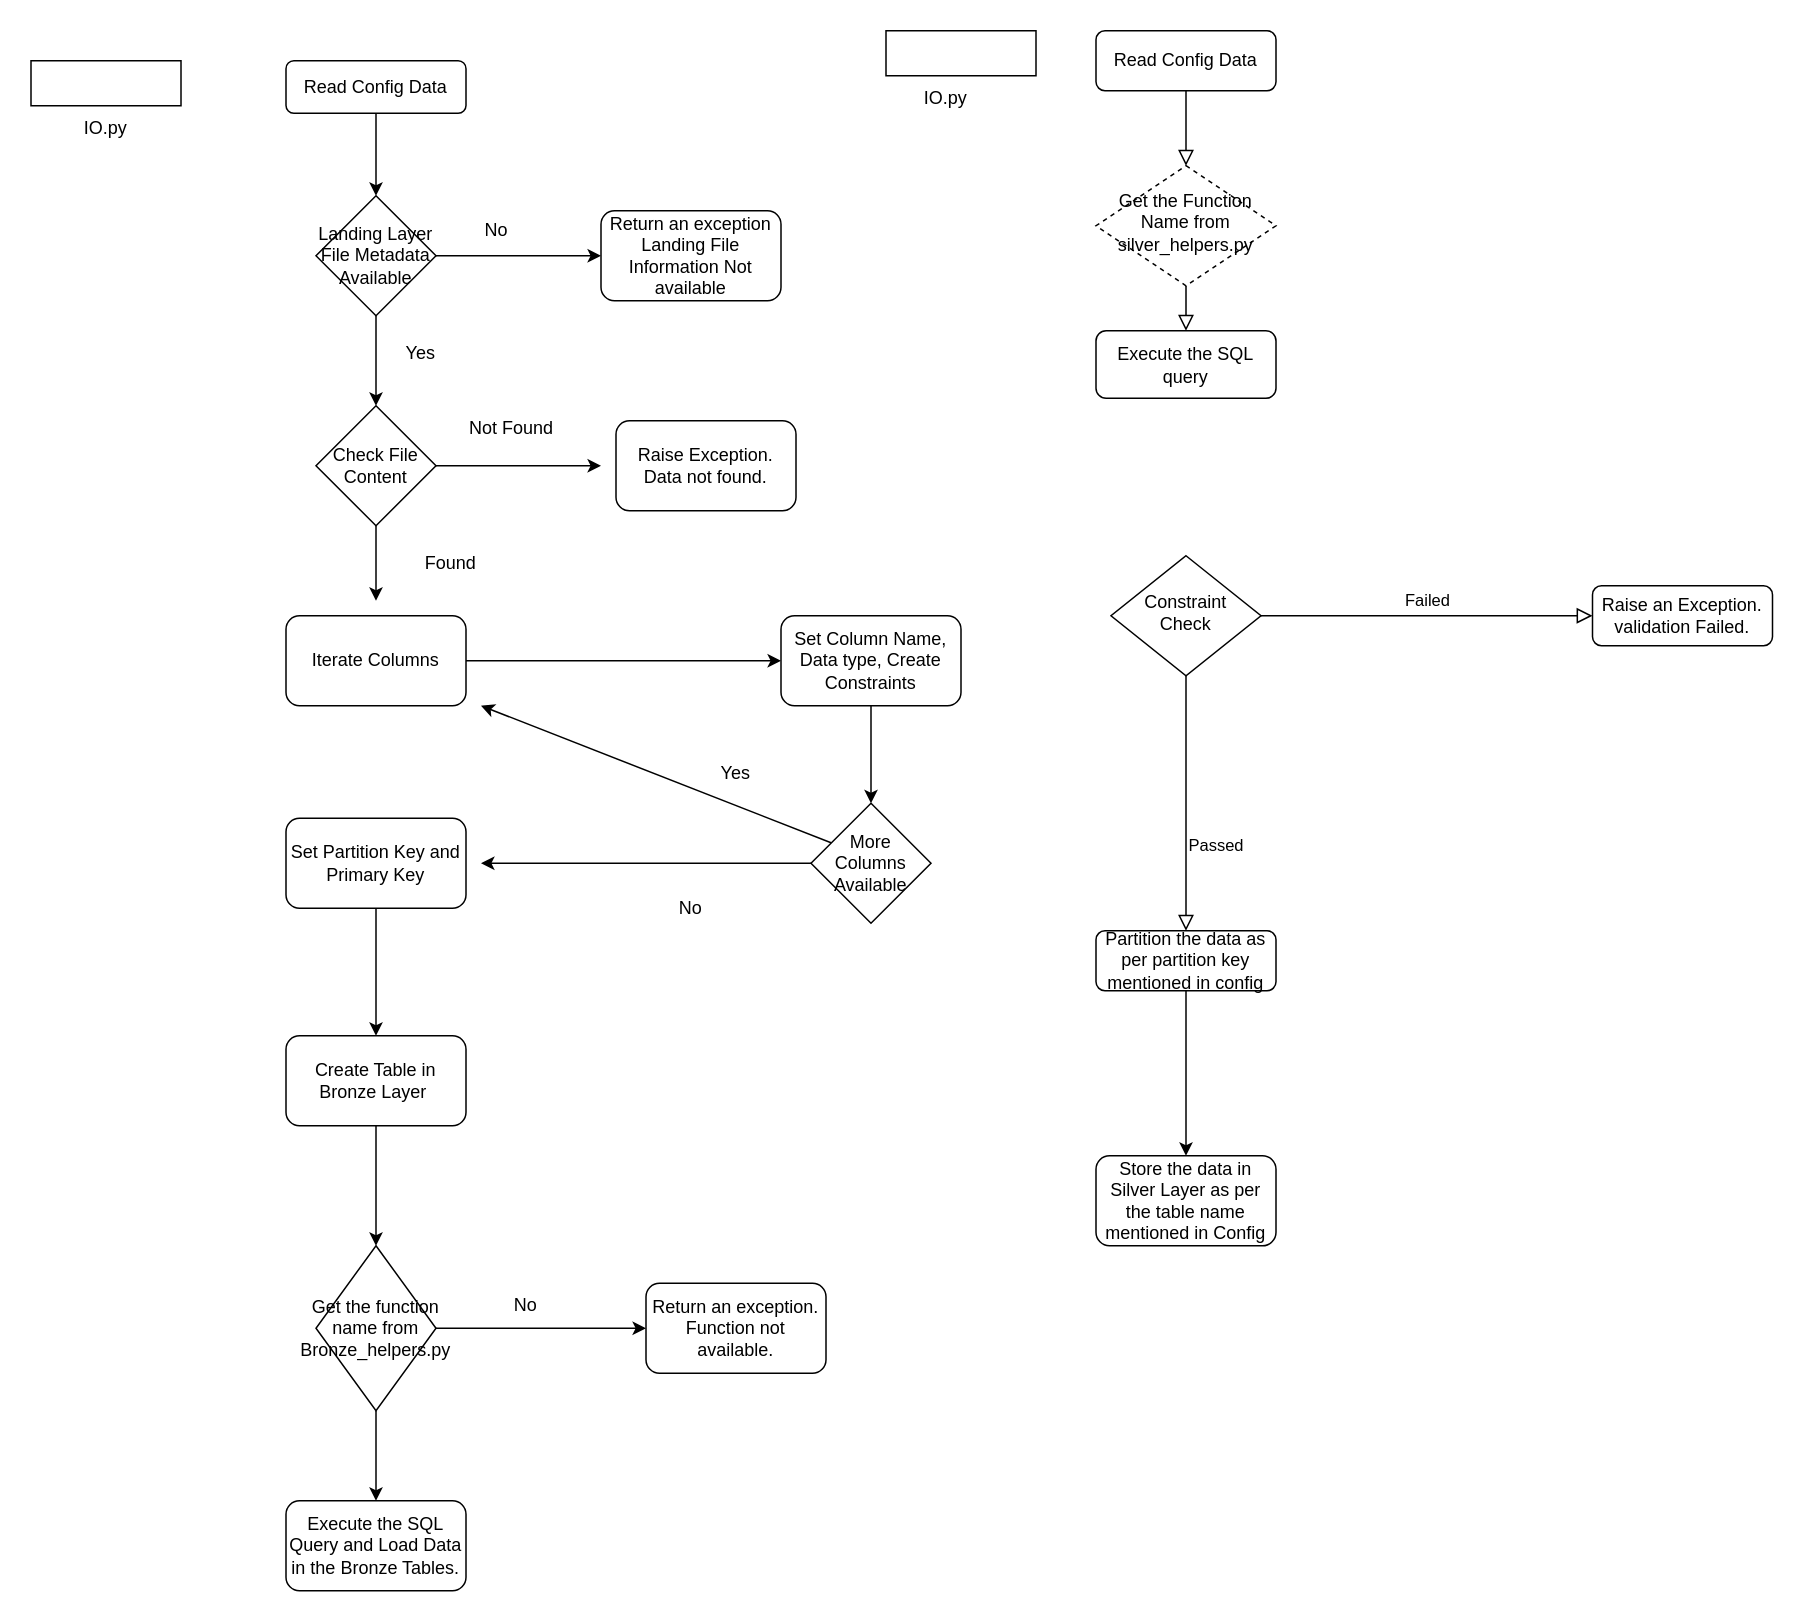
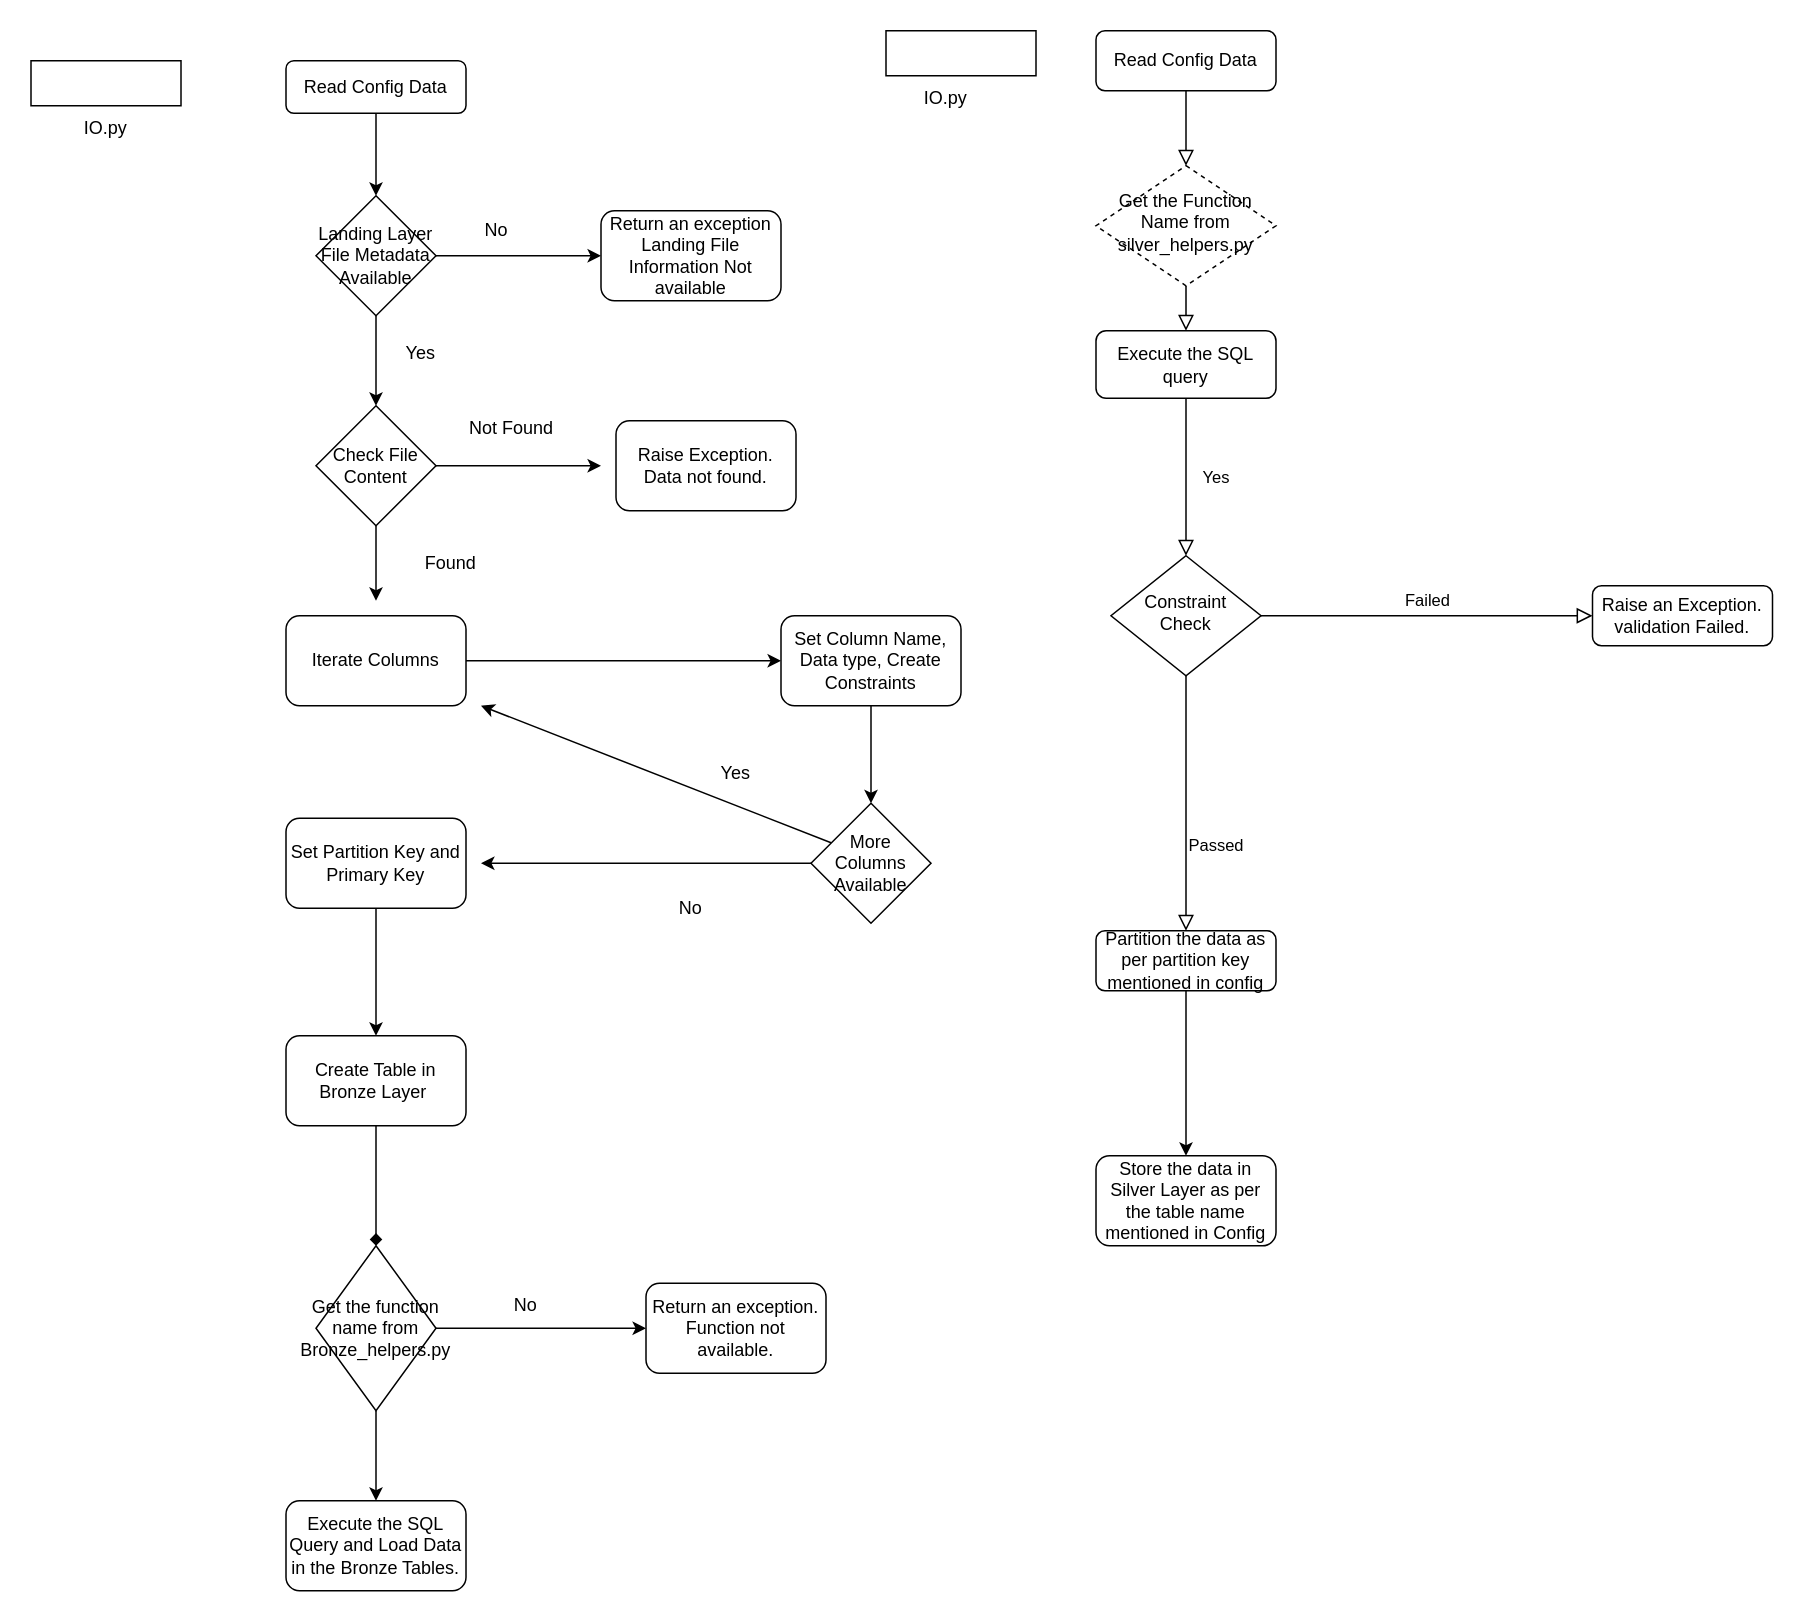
  <mxCell id="0" />
  <mxCell id="1" parent="0" />
  <mxCell id="2" value="" style="rounded=0;html=1;jettySize=auto;orthogonalLoop=1;fontSize=11;endArrow=block;endFill=0;endSize=8;strokeWidth=1;shadow=0;labelBackgroundColor=none;edgeStyle=orthogonalEdgeStyle;" parent="1" source="3" target="5" edge="1"><mxGeometry relative="1" as="geometry" /></mxCell>
  <mxCell id="3" value="Read Config Data" style="rounded=1;whiteSpace=wrap;html=1;fontSize=12;glass=0;strokeWidth=1;shadow=0;" parent="1" vertex="1"><mxGeometry x="730" y="20" width="120" height="40" as="geometry" /></mxCell>
+ <mxCell id="4" value="Yes" style="rounded=0;html=1;jettySize=auto;orthogonalLoop=1;fontSize=11;endArrow=block;endFill=0;endSize=8;strokeWidth=1;shadow=0;labelBackgroundColor=none;edgeStyle=orthogonalEdgeStyle;" parent="1" source="15" target="8" edge="1"><mxGeometry y="20" relative="1" as="geometry"><mxPoint as="offset" /></mxGeometry></mxCell>
  <mxCell id="5" value="Get the Function Name from silver_helpers.py" style="rhombus;whiteSpace=wrap;html=1;shadow=0;fontFamily=Helvetica;fontSize=12;align=center;strokeWidth=1;spacing=6;spacingTop=-4;dashed=1;" parent="1" vertex="1"><mxGeometry x="730" y="110" width="120" height="80" as="geometry" /></mxCell>
  <mxCell id="6" value="Passed" style="rounded=0;html=1;jettySize=auto;orthogonalLoop=1;fontSize=11;endArrow=block;endFill=0;endSize=8;strokeWidth=1;shadow=0;labelBackgroundColor=none;edgeStyle=orthogonalEdgeStyle;" parent="1" source="8" target="10" edge="1"><mxGeometry x="0.333" y="20" relative="1" as="geometry"><mxPoint as="offset" /></mxGeometry></mxCell>
  <mxCell id="7" value="Failed" style="edgeStyle=orthogonalEdgeStyle;rounded=0;html=1;jettySize=auto;orthogonalLoop=1;fontSize=11;endArrow=block;endFill=0;endSize=8;strokeWidth=1;shadow=0;labelBackgroundColor=none;" parent="1" source="8" target="11" edge="1"><mxGeometry y="10" relative="1" as="geometry"><mxPoint as="offset" /></mxGeometry></mxCell>
  <mxCell id="8" value="Constraint Check" style="rhombus;whiteSpace=wrap;html=1;shadow=0;fontFamily=Helvetica;fontSize=12;align=center;strokeWidth=1;spacing=6;spacingTop=-4;" parent="1" vertex="1"><mxGeometry x="740" y="370" width="100" height="80" as="geometry" /></mxCell>
  <mxCell id="9" value="" style="edgeStyle=orthogonalEdgeStyle;rounded=0;orthogonalLoop=1;jettySize=auto;html=1;" parent="1" source="10" target="16" edge="1"><mxGeometry relative="1" as="geometry" /></mxCell>
  <mxCell id="10" value="Partition the data as per partition key mentioned in config" style="rounded=1;whiteSpace=wrap;html=1;fontSize=12;glass=0;strokeWidth=1;shadow=0;" parent="1" vertex="1"><mxGeometry x="730" y="620" width="120" height="40" as="geometry" /></mxCell>
  <mxCell id="11" value="Raise an Exception. validation Failed." style="rounded=1;whiteSpace=wrap;html=1;fontSize=12;glass=0;strokeWidth=1;shadow=0;" parent="1" vertex="1"><mxGeometry x="1061" y="390" width="120" height="40" as="geometry" /></mxCell>
  <mxCell id="12" value="" style="rounded=0;whiteSpace=wrap;html=1;" parent="1" vertex="1"><mxGeometry x="590" y="20" width="100" height="30" as="geometry" /></mxCell>
  <mxCell id="13" value="IO.py" style="text;html=1;align=center;verticalAlign=middle;whiteSpace=wrap;rounded=0;" parent="1" vertex="1"><mxGeometry x="600" y="50" width="60" height="30" as="geometry" /></mxCell>
  <mxCell id="14" value="" style="rounded=0;html=1;jettySize=auto;orthogonalLoop=1;fontSize=11;endArrow=block;endFill=0;endSize=8;strokeWidth=1;shadow=0;labelBackgroundColor=none;edgeStyle=orthogonalEdgeStyle;" parent="1" source="5" target="15" edge="1"><mxGeometry y="20" relative="1" as="geometry"><mxPoint as="offset" /><mxPoint x="790" y="190" as="sourcePoint" /><mxPoint x="790" y="230" as="targetPoint" /></mxGeometry></mxCell>
  <mxCell id="15" value="Execute the SQL query" style="rounded=1;whiteSpace=wrap;html=1;" parent="1" vertex="1"><mxGeometry x="730" y="220" width="120" height="45" as="geometry" /></mxCell>
  <mxCell id="16" value="Store the data in Silver Layer as per the table name mentioned in Config" style="rounded=1;whiteSpace=wrap;html=1;" parent="1" vertex="1"><mxGeometry x="730" y="770" width="120" height="60" as="geometry" /></mxCell>
  <mxCell id="17" value="" style="rounded=0;whiteSpace=wrap;html=1;" parent="1" vertex="1"><mxGeometry x="20" y="40" width="100" height="30" as="geometry" /></mxCell>
  <mxCell id="18" value="IO.py" style="text;html=1;align=center;verticalAlign=middle;whiteSpace=wrap;rounded=0;" parent="1" vertex="1"><mxGeometry x="40" y="70" width="60" height="30" as="geometry" /></mxCell>
  <mxCell id="19" value="" style="edgeStyle=orthogonalEdgeStyle;rounded=0;orthogonalLoop=1;jettySize=auto;html=1;" parent="1" source="20" target="23" edge="1"><mxGeometry relative="1" as="geometry" /></mxCell>
  <mxCell id="20" value="Read Config Data" style="rounded=1;whiteSpace=wrap;html=1;" parent="1" vertex="1"><mxGeometry x="190" y="40" width="120" height="35" as="geometry" /></mxCell>
  <mxCell id="21" value="" style="edgeStyle=orthogonalEdgeStyle;rounded=0;orthogonalLoop=1;jettySize=auto;html=1;" parent="1" source="23" target="24" edge="1"><mxGeometry relative="1" as="geometry" /></mxCell>
  <mxCell id="22" style="edgeStyle=orthogonalEdgeStyle;rounded=0;orthogonalLoop=1;jettySize=auto;html=1;exitX=0.5;exitY=1;exitDx=0;exitDy=0;entryX=0.5;entryY=0;entryDx=0;entryDy=0;" parent="1" source="23" edge="1"><mxGeometry relative="1" as="geometry"><mxPoint x="250" y="270" as="targetPoint" /></mxGeometry></mxCell>
  <mxCell id="23" value="Landing Layer File Metadata Available" style="rhombus;whiteSpace=wrap;html=1;" parent="1" vertex="1"><mxGeometry x="210" y="130" width="80" height="80" as="geometry" /></mxCell>
  <mxCell id="24" value="Return an exception Landing File Information Not available" style="rounded=1;whiteSpace=wrap;html=1;" parent="1" vertex="1"><mxGeometry x="400" y="140" width="120" height="60" as="geometry" /></mxCell>
  <mxCell id="25" value="No" style="text;html=1;align=center;verticalAlign=middle;resizable=0;points=[];autosize=1;strokeColor=none;fillColor=none;" parent="1" vertex="1"><mxGeometry x="310" y="138" width="40" height="30" as="geometry" /></mxCell>
  <mxCell id="26" value="" style="edgeStyle=orthogonalEdgeStyle;rounded=0;orthogonalLoop=1;jettySize=auto;html=1;" parent="1" source="28" edge="1"><mxGeometry relative="1" as="geometry"><mxPoint x="400" y="310" as="targetPoint" /></mxGeometry></mxCell>
  <mxCell id="27" value="" style="edgeStyle=orthogonalEdgeStyle;rounded=0;orthogonalLoop=1;jettySize=auto;html=1;" parent="1" source="28" edge="1"><mxGeometry relative="1" as="geometry"><mxPoint x="250" y="400" as="targetPoint" /></mxGeometry></mxCell>
  <mxCell id="28" value="Check File Content" style="rhombus;whiteSpace=wrap;html=1;" parent="1" vertex="1"><mxGeometry x="210" y="270" width="80" height="80" as="geometry" /></mxCell>
  <mxCell id="29" value="Raise Exception. Data not found." style="rounded=1;whiteSpace=wrap;html=1;" parent="1" vertex="1"><mxGeometry x="410" y="280" width="120" height="60" as="geometry" /></mxCell>
  <mxCell id="30" value="Not Found" style="text;html=1;align=center;verticalAlign=middle;resizable=0;points=[];autosize=1;strokeColor=none;fillColor=none;" parent="1" vertex="1"><mxGeometry x="300" y="270" width="80" height="30" as="geometry" /></mxCell>
  <mxCell id="31" value="" style="edgeStyle=orthogonalEdgeStyle;rounded=0;orthogonalLoop=1;jettySize=auto;html=1;" parent="1" source="32" target="35" edge="1"><mxGeometry relative="1" as="geometry" /></mxCell>
  <mxCell id="32" value="Iterate Columns" style="rounded=1;whiteSpace=wrap;html=1;" parent="1" vertex="1"><mxGeometry x="190" y="410" width="120" height="60" as="geometry" /></mxCell>
  <mxCell id="33" value="Found" style="text;html=1;align=center;verticalAlign=middle;whiteSpace=wrap;rounded=0;" parent="1" vertex="1"><mxGeometry x="270" y="360" width="60" height="30" as="geometry" /></mxCell>
  <mxCell id="34" value="" style="edgeStyle=orthogonalEdgeStyle;rounded=0;orthogonalLoop=1;jettySize=auto;html=1;" parent="1" source="35" target="37" edge="1"><mxGeometry relative="1" as="geometry" /></mxCell>
  <mxCell id="35" value="Set Column Name, Data type, Create Constraints" style="rounded=1;whiteSpace=wrap;html=1;" parent="1" vertex="1"><mxGeometry x="520" y="410" width="120" height="60" as="geometry" /></mxCell>
  <mxCell id="36" style="edgeStyle=orthogonalEdgeStyle;rounded=0;orthogonalLoop=1;jettySize=auto;html=1;" parent="1" source="37" edge="1"><mxGeometry relative="1" as="geometry"><mxPoint x="320" y="575" as="targetPoint" /></mxGeometry></mxCell>
  <mxCell id="37" value="More Columns Available" style="rhombus;whiteSpace=wrap;html=1;" parent="1" vertex="1"><mxGeometry x="540" y="535" width="80" height="80" as="geometry" /></mxCell>
  <mxCell id="38" value="" style="edgeStyle=orthogonalEdgeStyle;rounded=0;orthogonalLoop=1;jettySize=auto;html=1;" parent="1" source="39" target="42" edge="1"><mxGeometry relative="1" as="geometry" /></mxCell>
  <mxCell id="39" value="Set Partition Key and Primary Key" style="rounded=1;whiteSpace=wrap;html=1;" parent="1" vertex="1"><mxGeometry x="190" y="545" width="120" height="60" as="geometry" /></mxCell>
  <mxCell id="40" value="No" style="text;html=1;align=center;verticalAlign=middle;whiteSpace=wrap;rounded=0;" parent="1" vertex="1"><mxGeometry x="430" y="590" width="60" height="30" as="geometry" /></mxCell>
- <mxCell id="41" value="" style="edgeStyle=orthogonalEdgeStyle;rounded=0;orthogonalLoop=1;jettySize=auto;html=1;" parent="1" source="42" target="47" edge="1"><mxGeometry relative="1" as="geometry" /></mxCell>
+ <mxCell id="41" value="" style="edgeStyle=orthogonalEdgeStyle;rounded=0;orthogonalLoop=1;jettySize=auto;html=1;endArrow=diamond;" parent="1" source="42" target="47" edge="1"><mxGeometry relative="1" as="geometry" /></mxCell>
  <mxCell id="42" value="Create Table in Bronze Layer&amp;nbsp;" style="rounded=1;whiteSpace=wrap;html=1;" parent="1" vertex="1"><mxGeometry x="190" y="690" width="120" height="60" as="geometry" /></mxCell>
  <mxCell id="43" value="" style="endArrow=classic;html=1;rounded=0;exitX=0.167;exitY=0.329;exitDx=0;exitDy=0;exitPerimeter=0;" parent="1" source="37" edge="1"><mxGeometry width="50" height="50" relative="1" as="geometry"><mxPoint x="520" y="560" as="sourcePoint" /><mxPoint x="320" y="470" as="targetPoint" /></mxGeometry></mxCell>
  <mxCell id="44" value="Yes" style="text;html=1;align=center;verticalAlign=middle;whiteSpace=wrap;rounded=0;" parent="1" vertex="1"><mxGeometry x="460" y="500" width="60" height="30" as="geometry" /></mxCell>
  <mxCell id="45" style="edgeStyle=orthogonalEdgeStyle;rounded=0;orthogonalLoop=1;jettySize=auto;html=1;entryX=0;entryY=0.5;entryDx=0;entryDy=0;" parent="1" source="47" target="48" edge="1"><mxGeometry relative="1" as="geometry" /></mxCell>
  <mxCell id="46" value="" style="edgeStyle=orthogonalEdgeStyle;rounded=0;orthogonalLoop=1;jettySize=auto;html=1;" parent="1" source="47" target="50" edge="1"><mxGeometry relative="1" as="geometry" /></mxCell>
  <mxCell id="47" value="Get the function name from Bronze_helpers.py" style="rhombus;whiteSpace=wrap;html=1;" parent="1" vertex="1"><mxGeometry x="210" y="830" width="80" height="110" as="geometry" /></mxCell>
  <mxCell id="48" value="Return an exception. Function not available." style="rounded=1;whiteSpace=wrap;html=1;" parent="1" vertex="1"><mxGeometry x="430" y="855" width="120" height="60" as="geometry" /></mxCell>
  <mxCell id="49" value="No" style="text;html=1;align=center;verticalAlign=middle;whiteSpace=wrap;rounded=0;" parent="1" vertex="1"><mxGeometry x="320" y="855" width="60" height="30" as="geometry" /></mxCell>
  <mxCell id="50" value="Execute the SQL Query and Load Data in the Bronze Tables." style="rounded=1;whiteSpace=wrap;html=1;" parent="1" vertex="1"><mxGeometry x="190" y="1000" width="120" height="60" as="geometry" /></mxCell>
  <mxCell id="51" value="Yes" style="text;html=1;align=center;verticalAlign=middle;whiteSpace=wrap;rounded=0;" parent="1" vertex="1"><mxGeometry x="250" y="220" width="60" height="30" as="geometry" /></mxCell>
